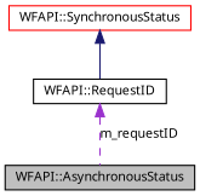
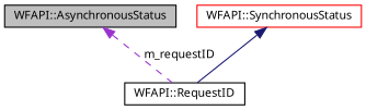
  digraph {
    node [color=black fillcolor=white fontname="FreeSans.ttf" fontsize=10 shape=record style=filled]
    edge [dir=back fontname="FreeSans.ttf" fontsize=10 labelfontname="FreeSans.ttf" labelfontsize=10]
    n1 [fillcolor=grey75 fontcolor=black height=0.2 label="WFAPI::AsynchronousStatus" width=0.4]
    n2 [color=red height=0.2 label="WFAPI::SynchronousStatus" width=0.4]
    n3 [height=0.2 label="WFAPI::RequestID" width=0.4]
    n2 -> n3 [color=midnightblue style=solid]
-   n3 -> n1 [color=darkorchid3 label=m_requestID style=dashed]
+   n1 -> n3 [color=darkorchid3 label=m_requestID style=dashed]
  }
